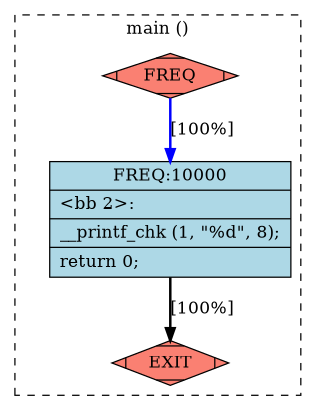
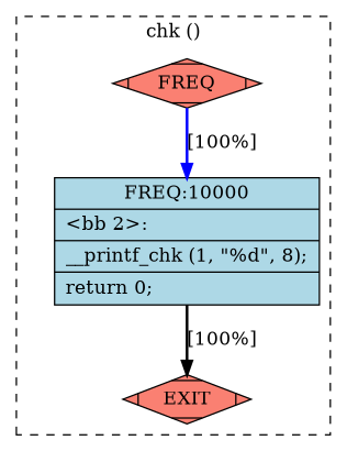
  digraph {
    node [fillcolor=salmon shape=Mdiamond style=filled]
    edge [constraint=true headport=n style=bold tailport=s]
    n1 [label=FREQ]
    n2 [label=EXIT]
    n3 [fillcolor=lightblue label="{ FREQ:10000 |\<bb\ 2\>:\l|__printf_chk\ (1,\ \"%d\",\ 8);\l|return\ 0;\l}" shape=record]
    subgraph cluster_1 {
      color=black
-     label="main ()"
+     label="chk ()"
      style=dashed
      n1
      n2
      n3
    }
    n1 -> n2 [style=invis]
    n1 -> n3 [color=blue label="[100%]" weight=100]
    n3 -> n2 [color=black label="[100%]" weight=10]
  }
